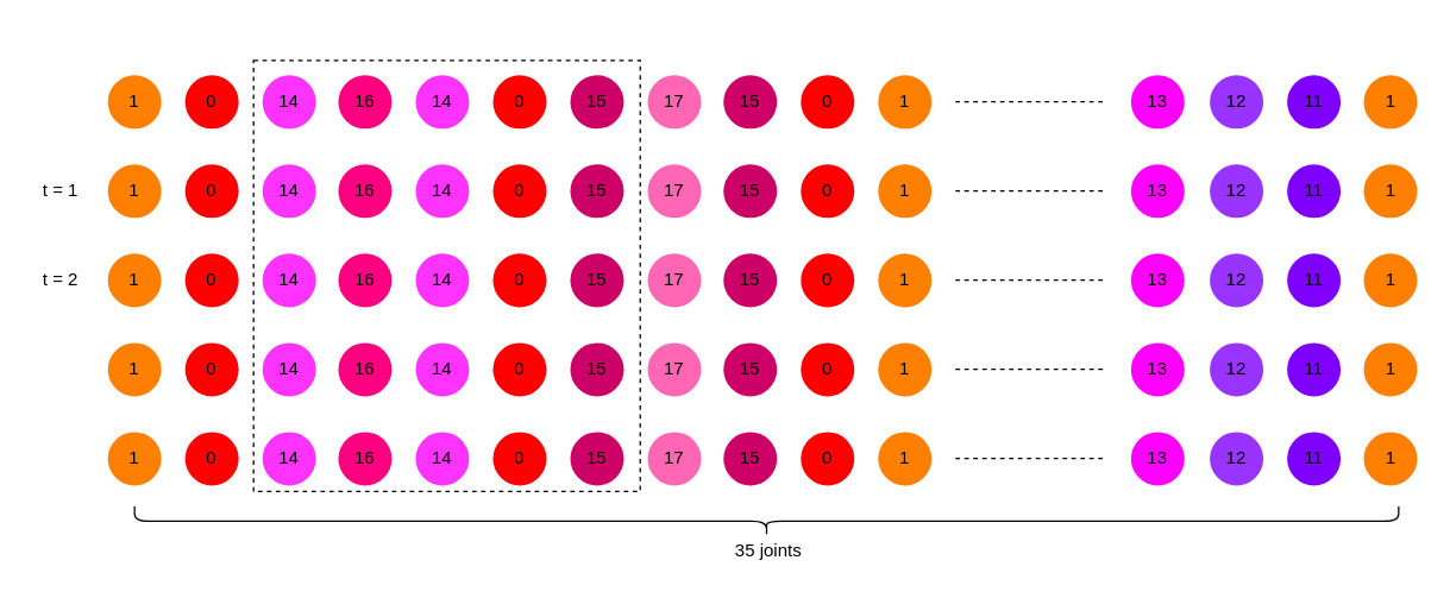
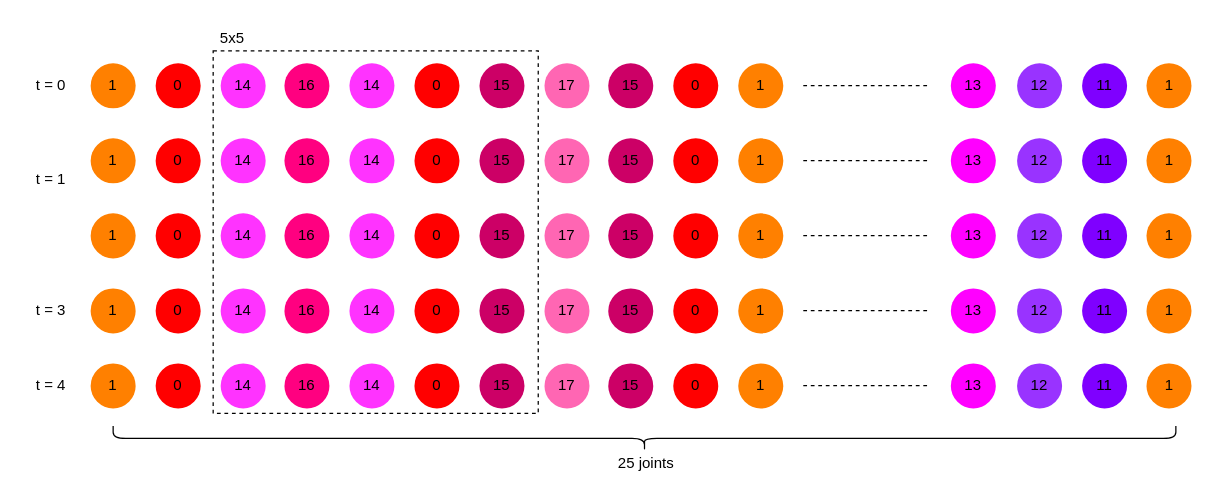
  <mxCell id="0" />
  <mxCell id="1" parent="0" />
  <mxCell id="2" value="1" style="ellipse;whiteSpace=wrap;html=1;aspect=fixed;fillColor=#FF8000;strokeColor=none;flipV=0;flipH=1;gradientColor=none;align=center;labelBackgroundColor=none;" parent="1" vertex="1"><mxGeometry x="72" y="50" width="36" height="36" as="geometry" /></mxCell>
  <mxCell id="3" value="0" style="ellipse;whiteSpace=wrap;html=1;aspect=fixed;strokeColor=none;fillColor=#FF0000;flipV=1;flipH=1;gradientColor=none;align=center;labelBackgroundColor=none;" parent="1" vertex="1"><mxGeometry x="124" y="50" width="36" height="36" as="geometry" /></mxCell>
  <mxCell id="4" value="14" style="ellipse;whiteSpace=wrap;html=1;aspect=fixed;flipV=0;flipH=1;strokeColor=none;fillColor=#FF33FF;gradientColor=none;align=center;labelBackgroundColor=none;" parent="1" vertex="1"><mxGeometry x="176" y="50" width="36" height="36" as="geometry" /></mxCell>
  <mxCell id="5" value="16" style="ellipse;whiteSpace=wrap;html=1;aspect=fixed;flipV=0;flipH=1;strokeColor=none;fillColor=#FF0080;gradientColor=none;align=center;labelBackgroundColor=none;" parent="1" vertex="1"><mxGeometry x="227" y="50" width="36" height="36" as="geometry" /></mxCell>
  <mxCell id="6" value="14" style="ellipse;whiteSpace=wrap;html=1;aspect=fixed;flipV=0;flipH=1;strokeColor=none;fillColor=#FF33FF;gradientColor=none;align=center;labelBackgroundColor=none;" parent="1" vertex="1"><mxGeometry x="279" y="50" width="36" height="36" as="geometry" /></mxCell>
  <mxCell id="7" value="0" style="ellipse;whiteSpace=wrap;html=1;aspect=fixed;strokeColor=none;fillColor=#FF0000;flipV=1;flipH=1;gradientColor=none;align=center;labelBackgroundColor=none;" parent="1" vertex="1"><mxGeometry x="331" y="50" width="36" height="36" as="geometry" /></mxCell>
  <mxCell id="8" value="15" style="ellipse;whiteSpace=wrap;html=1;aspect=fixed;flipV=0;flipH=1;strokeColor=none;fillColor=#CC0066;gradientColor=none;align=center;labelBackgroundColor=none;" parent="1" vertex="1"><mxGeometry x="383" y="50" width="36" height="36" as="geometry" /></mxCell>
  <mxCell id="9" value="17" style="ellipse;whiteSpace=wrap;html=1;aspect=fixed;flipV=0;flipH=1;strokeColor=none;fillColor=#FF66B3;gradientColor=none;align=center;labelBackgroundColor=none;" parent="1" vertex="1"><mxGeometry x="435" y="50" width="36" height="36" as="geometry" /></mxCell>
  <mxCell id="10" value="15" style="ellipse;whiteSpace=wrap;html=1;aspect=fixed;flipV=0;flipH=1;strokeColor=none;fillColor=#CC0066;gradientColor=none;align=center;labelBackgroundColor=none;" parent="1" vertex="1"><mxGeometry x="486" y="50" width="36" height="36" as="geometry" /></mxCell>
  <mxCell id="11" value="0" style="ellipse;whiteSpace=wrap;html=1;aspect=fixed;strokeColor=none;fillColor=#FF0000;flipV=1;flipH=1;gradientColor=none;align=center;labelBackgroundColor=none;" parent="1" vertex="1"><mxGeometry x="538" y="50" width="36" height="36" as="geometry" /></mxCell>
  <mxCell id="12" value="1" style="ellipse;whiteSpace=wrap;html=1;aspect=fixed;fillColor=#FF8000;strokeColor=none;flipV=0;flipH=1;gradientColor=none;align=center;labelBackgroundColor=none;" parent="1" vertex="1"><mxGeometry x="590" y="50" width="36" height="36" as="geometry" /></mxCell>
  <mxCell id="13" value="" style="endArrow=none;dashed=1;html=1;" parent="1" edge="1"><mxGeometry width="50" height="50" relative="1" as="geometry"><mxPoint x="642" y="67.83" as="sourcePoint" /><mxPoint x="742" y="67.83" as="targetPoint" /></mxGeometry></mxCell>
  <mxCell id="14" value="13" style="ellipse;whiteSpace=wrap;html=1;aspect=fixed;flipV=0;flipH=1;strokeColor=none;fillColor=#FF00FF;gradientColor=none;align=center;labelBackgroundColor=none;" parent="1" vertex="1"><mxGeometry x="760" y="50" width="36" height="36" as="geometry" /></mxCell>
  <mxCell id="15" value="12" style="ellipse;whiteSpace=wrap;html=1;aspect=fixed;flipV=0;flipH=1;strokeColor=none;fillColor=#9933FF;gradientColor=none;align=center;labelBackgroundColor=none;" parent="1" vertex="1"><mxGeometry x="813" y="50" width="36" height="36" as="geometry" /></mxCell>
  <mxCell id="16" value="11" style="ellipse;whiteSpace=wrap;html=1;aspect=fixed;flipV=0;flipH=1;strokeColor=none;fillColor=#7F00FF;gradientColor=none;align=center;labelBackgroundColor=none;" parent="1" vertex="1"><mxGeometry x="865" y="50" width="36" height="36" as="geometry" /></mxCell>
  <mxCell id="17" value="1" style="ellipse;whiteSpace=wrap;html=1;aspect=fixed;fillColor=#FF8000;strokeColor=none;flipV=0;flipH=1;gradientColor=none;align=center;labelBackgroundColor=none;" parent="1" vertex="1"><mxGeometry x="916.5" y="50" width="36" height="36" as="geometry" /></mxCell>
+ <mxCell id="18" value="t = 0" style="text;html=1;align=center;verticalAlign=middle;resizable=0;points=[];autosize=1;" parent="1" vertex="1"><mxGeometry x="20" y="58" width="40" height="20" as="geometry" /></mxCell>
  <mxCell id="19" value="1" style="ellipse;whiteSpace=wrap;html=1;aspect=fixed;fillColor=#FF8000;strokeColor=none;flipV=0;flipH=1;gradientColor=none;align=center;labelBackgroundColor=none;" parent="1" vertex="1"><mxGeometry x="72" y="110" width="36" height="36" as="geometry" /></mxCell>
  <mxCell id="20" value="0" style="ellipse;whiteSpace=wrap;html=1;aspect=fixed;strokeColor=none;fillColor=#FF0000;flipV=1;flipH=1;gradientColor=none;align=center;labelBackgroundColor=none;" parent="1" vertex="1"><mxGeometry x="124" y="110" width="36" height="36" as="geometry" /></mxCell>
  <mxCell id="21" value="14" style="ellipse;whiteSpace=wrap;html=1;aspect=fixed;flipV=0;flipH=1;strokeColor=none;fillColor=#FF33FF;gradientColor=none;align=center;labelBackgroundColor=none;" parent="1" vertex="1"><mxGeometry x="176" y="110" width="36" height="36" as="geometry" /></mxCell>
  <mxCell id="22" value="16" style="ellipse;whiteSpace=wrap;html=1;aspect=fixed;flipV=0;flipH=1;strokeColor=none;fillColor=#FF0080;gradientColor=none;align=center;labelBackgroundColor=none;" parent="1" vertex="1"><mxGeometry x="227" y="110" width="36" height="36" as="geometry" /></mxCell>
  <mxCell id="23" value="14" style="ellipse;whiteSpace=wrap;html=1;aspect=fixed;flipV=0;flipH=1;strokeColor=none;fillColor=#FF33FF;gradientColor=none;align=center;labelBackgroundColor=none;" parent="1" vertex="1"><mxGeometry x="279" y="110" width="36" height="36" as="geometry" /></mxCell>
  <mxCell id="24" value="0" style="ellipse;whiteSpace=wrap;html=1;aspect=fixed;strokeColor=none;fillColor=#FF0000;flipV=1;flipH=1;gradientColor=none;align=center;labelBackgroundColor=none;" parent="1" vertex="1"><mxGeometry x="331" y="110" width="36" height="36" as="geometry" /></mxCell>
  <mxCell id="25" value="15" style="ellipse;whiteSpace=wrap;html=1;aspect=fixed;flipV=0;flipH=1;strokeColor=none;fillColor=#CC0066;gradientColor=none;align=center;labelBackgroundColor=none;" parent="1" vertex="1"><mxGeometry x="383" y="110" width="36" height="36" as="geometry" /></mxCell>
  <mxCell id="26" value="17" style="ellipse;whiteSpace=wrap;html=1;aspect=fixed;flipV=0;flipH=1;strokeColor=none;fillColor=#FF66B3;gradientColor=none;align=center;labelBackgroundColor=none;" parent="1" vertex="1"><mxGeometry x="435" y="110" width="36" height="36" as="geometry" /></mxCell>
  <mxCell id="27" value="15" style="ellipse;whiteSpace=wrap;html=1;aspect=fixed;flipV=0;flipH=1;strokeColor=none;fillColor=#CC0066;gradientColor=none;align=center;labelBackgroundColor=none;" parent="1" vertex="1"><mxGeometry x="486" y="110" width="36" height="36" as="geometry" /></mxCell>
  <mxCell id="28" value="0" style="ellipse;whiteSpace=wrap;html=1;aspect=fixed;strokeColor=none;fillColor=#FF0000;flipV=1;flipH=1;gradientColor=none;align=center;labelBackgroundColor=none;" parent="1" vertex="1"><mxGeometry x="538" y="110" width="36" height="36" as="geometry" /></mxCell>
  <mxCell id="29" value="1" style="ellipse;whiteSpace=wrap;html=1;aspect=fixed;fillColor=#FF8000;strokeColor=none;flipV=0;flipH=1;gradientColor=none;align=center;labelBackgroundColor=none;" parent="1" vertex="1"><mxGeometry x="590" y="110" width="36" height="36" as="geometry" /></mxCell>
  <mxCell id="30" value="" style="endArrow=none;dashed=1;html=1;" parent="1" edge="1"><mxGeometry width="50" height="50" relative="1" as="geometry"><mxPoint x="642" y="127.83" as="sourcePoint" /><mxPoint x="742" y="127.83" as="targetPoint" /></mxGeometry></mxCell>
  <mxCell id="31" value="13" style="ellipse;whiteSpace=wrap;html=1;aspect=fixed;flipV=0;flipH=1;strokeColor=none;fillColor=#FF00FF;gradientColor=none;align=center;labelBackgroundColor=none;" parent="1" vertex="1"><mxGeometry x="760" y="110" width="36" height="36" as="geometry" /></mxCell>
  <mxCell id="32" value="12" style="ellipse;whiteSpace=wrap;html=1;aspect=fixed;flipV=0;flipH=1;strokeColor=none;fillColor=#9933FF;gradientColor=none;align=center;labelBackgroundColor=none;" parent="1" vertex="1"><mxGeometry x="813" y="110" width="36" height="36" as="geometry" /></mxCell>
  <mxCell id="33" value="11" style="ellipse;whiteSpace=wrap;html=1;aspect=fixed;flipV=0;flipH=1;strokeColor=none;fillColor=#7F00FF;gradientColor=none;align=center;labelBackgroundColor=none;" parent="1" vertex="1"><mxGeometry x="865" y="110" width="36" height="36" as="geometry" /></mxCell>
  <mxCell id="34" value="1" style="ellipse;whiteSpace=wrap;html=1;aspect=fixed;fillColor=#FF8000;strokeColor=none;flipV=0;flipH=1;gradientColor=none;align=center;labelBackgroundColor=none;" parent="1" vertex="1"><mxGeometry x="916.5" y="110" width="36" height="36" as="geometry" /></mxCell>
- <mxCell id="35" value="t = 1" style="text;html=1;align=center;verticalAlign=middle;resizable=0;points=[];autosize=1;" parent="1" vertex="1"><mxGeometry x="20" y="118" width="40" height="20" as="geometry" /></mxCell>
+ <mxCell id="35" value="t = 1" style="text;html=1;align=center;verticalAlign=middle;resizable=0;points=[];autosize=1;" parent="1" vertex="1"><mxGeometry x="20" y="133" width="40" height="20" as="geometry" /></mxCell>
  <mxCell id="36" value="1" style="ellipse;whiteSpace=wrap;html=1;aspect=fixed;fillColor=#FF8000;strokeColor=none;flipV=0;flipH=1;gradientColor=none;align=center;labelBackgroundColor=none;" parent="1" vertex="1"><mxGeometry x="72" y="170" width="36" height="36" as="geometry" /></mxCell>
  <mxCell id="37" value="0" style="ellipse;whiteSpace=wrap;html=1;aspect=fixed;strokeColor=none;fillColor=#FF0000;flipV=1;flipH=1;gradientColor=none;align=center;labelBackgroundColor=none;" parent="1" vertex="1"><mxGeometry x="124" y="170" width="36" height="36" as="geometry" /></mxCell>
  <mxCell id="38" value="14" style="ellipse;whiteSpace=wrap;html=1;aspect=fixed;flipV=0;flipH=1;strokeColor=none;fillColor=#FF33FF;gradientColor=none;align=center;labelBackgroundColor=none;" parent="1" vertex="1"><mxGeometry x="176" y="170" width="36" height="36" as="geometry" /></mxCell>
  <mxCell id="39" value="16" style="ellipse;whiteSpace=wrap;html=1;aspect=fixed;flipV=0;flipH=1;strokeColor=none;fillColor=#FF0080;gradientColor=none;align=center;labelBackgroundColor=none;" parent="1" vertex="1"><mxGeometry x="227" y="170" width="36" height="36" as="geometry" /></mxCell>
  <mxCell id="40" value="14" style="ellipse;whiteSpace=wrap;html=1;aspect=fixed;flipV=0;flipH=1;strokeColor=none;fillColor=#FF33FF;gradientColor=none;align=center;labelBackgroundColor=none;" parent="1" vertex="1"><mxGeometry x="279" y="170" width="36" height="36" as="geometry" /></mxCell>
  <mxCell id="41" value="0" style="ellipse;whiteSpace=wrap;html=1;aspect=fixed;strokeColor=none;fillColor=#FF0000;flipV=1;flipH=1;gradientColor=none;align=center;labelBackgroundColor=none;" parent="1" vertex="1"><mxGeometry x="331" y="170" width="36" height="36" as="geometry" /></mxCell>
  <mxCell id="42" value="15" style="ellipse;whiteSpace=wrap;html=1;aspect=fixed;flipV=0;flipH=1;strokeColor=none;fillColor=#CC0066;gradientColor=none;align=center;labelBackgroundColor=none;" parent="1" vertex="1"><mxGeometry x="383" y="170" width="36" height="36" as="geometry" /></mxCell>
  <mxCell id="43" value="17" style="ellipse;whiteSpace=wrap;html=1;aspect=fixed;flipV=0;flipH=1;strokeColor=none;fillColor=#FF66B3;gradientColor=none;align=center;labelBackgroundColor=none;" parent="1" vertex="1"><mxGeometry x="435" y="170" width="36" height="36" as="geometry" /></mxCell>
  <mxCell id="44" value="15" style="ellipse;whiteSpace=wrap;html=1;aspect=fixed;flipV=0;flipH=1;strokeColor=none;fillColor=#CC0066;gradientColor=none;align=center;labelBackgroundColor=none;" parent="1" vertex="1"><mxGeometry x="486" y="170" width="36" height="36" as="geometry" /></mxCell>
  <mxCell id="45" value="0" style="ellipse;whiteSpace=wrap;html=1;aspect=fixed;strokeColor=none;fillColor=#FF0000;flipV=1;flipH=1;gradientColor=none;align=center;labelBackgroundColor=none;" parent="1" vertex="1"><mxGeometry x="538" y="170" width="36" height="36" as="geometry" /></mxCell>
  <mxCell id="46" value="1" style="ellipse;whiteSpace=wrap;html=1;aspect=fixed;fillColor=#FF8000;strokeColor=none;flipV=0;flipH=1;gradientColor=none;align=center;labelBackgroundColor=none;" parent="1" vertex="1"><mxGeometry x="590" y="170" width="36" height="36" as="geometry" /></mxCell>
  <mxCell id="47" value="" style="endArrow=none;dashed=1;html=1;" parent="1" edge="1"><mxGeometry width="50" height="50" relative="1" as="geometry"><mxPoint x="642" y="187.83" as="sourcePoint" /><mxPoint x="742" y="187.83" as="targetPoint" /></mxGeometry></mxCell>
  <mxCell id="48" value="13" style="ellipse;whiteSpace=wrap;html=1;aspect=fixed;flipV=0;flipH=1;strokeColor=none;fillColor=#FF00FF;gradientColor=none;align=center;labelBackgroundColor=none;" parent="1" vertex="1"><mxGeometry x="760" y="170" width="36" height="36" as="geometry" /></mxCell>
  <mxCell id="49" value="12" style="ellipse;whiteSpace=wrap;html=1;aspect=fixed;flipV=0;flipH=1;strokeColor=none;fillColor=#9933FF;gradientColor=none;align=center;labelBackgroundColor=none;" parent="1" vertex="1"><mxGeometry x="813" y="170" width="36" height="36" as="geometry" /></mxCell>
  <mxCell id="50" value="11" style="ellipse;whiteSpace=wrap;html=1;aspect=fixed;flipV=0;flipH=1;strokeColor=none;fillColor=#7F00FF;gradientColor=none;align=center;labelBackgroundColor=none;" parent="1" vertex="1"><mxGeometry x="865" y="170" width="36" height="36" as="geometry" /></mxCell>
  <mxCell id="51" value="1" style="ellipse;whiteSpace=wrap;html=1;aspect=fixed;fillColor=#FF8000;strokeColor=none;flipV=0;flipH=1;gradientColor=none;align=center;labelBackgroundColor=none;" parent="1" vertex="1"><mxGeometry x="916.5" y="170" width="36" height="36" as="geometry" /></mxCell>
- <mxCell id="52" value="t = 2" style="text;html=1;align=center;verticalAlign=middle;resizable=0;points=[];autosize=1;" parent="1" vertex="1"><mxGeometry x="20" y="178" width="40" height="20" as="geometry" /></mxCell>
  <mxCell id="53" value="1" style="ellipse;whiteSpace=wrap;html=1;aspect=fixed;fillColor=#FF8000;strokeColor=none;flipV=0;flipH=1;gradientColor=none;align=center;labelBackgroundColor=none;" parent="1" vertex="1"><mxGeometry x="72" y="230" width="36" height="36" as="geometry" /></mxCell>
  <mxCell id="54" value="0" style="ellipse;whiteSpace=wrap;html=1;aspect=fixed;strokeColor=none;fillColor=#FF0000;flipV=1;flipH=1;gradientColor=none;align=center;labelBackgroundColor=none;" parent="1" vertex="1"><mxGeometry x="124" y="230" width="36" height="36" as="geometry" /></mxCell>
  <mxCell id="55" value="14" style="ellipse;whiteSpace=wrap;html=1;aspect=fixed;flipV=0;flipH=1;strokeColor=none;fillColor=#FF33FF;gradientColor=none;align=center;labelBackgroundColor=none;" parent="1" vertex="1"><mxGeometry x="176" y="230" width="36" height="36" as="geometry" /></mxCell>
  <mxCell id="56" value="16" style="ellipse;whiteSpace=wrap;html=1;aspect=fixed;flipV=0;flipH=1;strokeColor=none;fillColor=#FF0080;gradientColor=none;align=center;labelBackgroundColor=none;" parent="1" vertex="1"><mxGeometry x="227" y="230" width="36" height="36" as="geometry" /></mxCell>
  <mxCell id="57" value="14" style="ellipse;whiteSpace=wrap;html=1;aspect=fixed;flipV=0;flipH=1;strokeColor=none;fillColor=#FF33FF;gradientColor=none;align=center;labelBackgroundColor=none;" parent="1" vertex="1"><mxGeometry x="279" y="230" width="36" height="36" as="geometry" /></mxCell>
  <mxCell id="58" value="0" style="ellipse;whiteSpace=wrap;html=1;aspect=fixed;strokeColor=none;fillColor=#FF0000;flipV=1;flipH=1;gradientColor=none;align=center;labelBackgroundColor=none;" parent="1" vertex="1"><mxGeometry x="331" y="230" width="36" height="36" as="geometry" /></mxCell>
  <mxCell id="59" value="15" style="ellipse;whiteSpace=wrap;html=1;aspect=fixed;flipV=0;flipH=1;strokeColor=none;fillColor=#CC0066;gradientColor=none;align=center;labelBackgroundColor=none;" parent="1" vertex="1"><mxGeometry x="383" y="230" width="36" height="36" as="geometry" /></mxCell>
  <mxCell id="60" value="17" style="ellipse;whiteSpace=wrap;html=1;aspect=fixed;flipV=0;flipH=1;strokeColor=none;fillColor=#FF66B3;gradientColor=none;align=center;labelBackgroundColor=none;" parent="1" vertex="1"><mxGeometry x="435" y="230" width="36" height="36" as="geometry" /></mxCell>
  <mxCell id="61" value="15" style="ellipse;whiteSpace=wrap;html=1;aspect=fixed;flipV=0;flipH=1;strokeColor=none;fillColor=#CC0066;gradientColor=none;align=center;labelBackgroundColor=none;" parent="1" vertex="1"><mxGeometry x="486" y="230" width="36" height="36" as="geometry" /></mxCell>
  <mxCell id="62" value="0" style="ellipse;whiteSpace=wrap;html=1;aspect=fixed;strokeColor=none;fillColor=#FF0000;flipV=1;flipH=1;gradientColor=none;align=center;labelBackgroundColor=none;" parent="1" vertex="1"><mxGeometry x="538" y="230" width="36" height="36" as="geometry" /></mxCell>
  <mxCell id="63" value="1" style="ellipse;whiteSpace=wrap;html=1;aspect=fixed;fillColor=#FF8000;strokeColor=none;flipV=0;flipH=1;gradientColor=none;align=center;labelBackgroundColor=none;" parent="1" vertex="1"><mxGeometry x="590" y="230" width="36" height="36" as="geometry" /></mxCell>
  <mxCell id="64" value="" style="endArrow=none;dashed=1;html=1;" parent="1" edge="1"><mxGeometry width="50" height="50" relative="1" as="geometry"><mxPoint x="642" y="247.83" as="sourcePoint" /><mxPoint x="742" y="247.83" as="targetPoint" /></mxGeometry></mxCell>
  <mxCell id="65" value="13" style="ellipse;whiteSpace=wrap;html=1;aspect=fixed;flipV=0;flipH=1;strokeColor=none;fillColor=#FF00FF;gradientColor=none;align=center;labelBackgroundColor=none;" parent="1" vertex="1"><mxGeometry x="760" y="230" width="36" height="36" as="geometry" /></mxCell>
  <mxCell id="66" value="12" style="ellipse;whiteSpace=wrap;html=1;aspect=fixed;flipV=0;flipH=1;strokeColor=none;fillColor=#9933FF;gradientColor=none;align=center;labelBackgroundColor=none;" parent="1" vertex="1"><mxGeometry x="813" y="230" width="36" height="36" as="geometry" /></mxCell>
  <mxCell id="67" value="11" style="ellipse;whiteSpace=wrap;html=1;aspect=fixed;flipV=0;flipH=1;strokeColor=none;fillColor=#7F00FF;gradientColor=none;align=center;labelBackgroundColor=none;" parent="1" vertex="1"><mxGeometry x="865" y="230" width="36" height="36" as="geometry" /></mxCell>
  <mxCell id="68" value="1" style="ellipse;whiteSpace=wrap;html=1;aspect=fixed;fillColor=#FF8000;strokeColor=none;flipV=0;flipH=1;gradientColor=none;align=center;labelBackgroundColor=none;" parent="1" vertex="1"><mxGeometry x="916.5" y="230" width="36" height="36" as="geometry" /></mxCell>
+ <mxCell id="69" value="t = 3" style="text;html=1;align=center;verticalAlign=middle;resizable=0;points=[];autosize=1;" parent="1" vertex="1"><mxGeometry x="20" y="238" width="40" height="20" as="geometry" /></mxCell>
  <mxCell id="70" value="1" style="ellipse;whiteSpace=wrap;html=1;aspect=fixed;fillColor=#FF8000;strokeColor=none;flipV=0;flipH=1;gradientColor=none;align=center;labelBackgroundColor=none;" parent="1" vertex="1"><mxGeometry x="72" y="290" width="36" height="36" as="geometry" /></mxCell>
  <mxCell id="71" value="0" style="ellipse;whiteSpace=wrap;html=1;aspect=fixed;strokeColor=none;fillColor=#FF0000;flipV=1;flipH=1;gradientColor=none;align=center;labelBackgroundColor=none;" parent="1" vertex="1"><mxGeometry x="124" y="290" width="36" height="36" as="geometry" /></mxCell>
  <mxCell id="72" value="14" style="ellipse;whiteSpace=wrap;html=1;aspect=fixed;flipV=0;flipH=1;strokeColor=none;fillColor=#FF33FF;gradientColor=none;align=center;labelBackgroundColor=none;" parent="1" vertex="1"><mxGeometry x="176" y="290" width="36" height="36" as="geometry" /></mxCell>
  <mxCell id="73" value="16" style="ellipse;whiteSpace=wrap;html=1;aspect=fixed;flipV=0;flipH=1;strokeColor=none;fillColor=#FF0080;gradientColor=none;align=center;labelBackgroundColor=none;" parent="1" vertex="1"><mxGeometry x="227" y="290" width="36" height="36" as="geometry" /></mxCell>
  <mxCell id="74" value="14" style="ellipse;whiteSpace=wrap;html=1;aspect=fixed;flipV=0;flipH=1;strokeColor=none;fillColor=#FF33FF;gradientColor=none;align=center;labelBackgroundColor=none;" parent="1" vertex="1"><mxGeometry x="279" y="290" width="36" height="36" as="geometry" /></mxCell>
  <mxCell id="75" value="0" style="ellipse;whiteSpace=wrap;html=1;aspect=fixed;strokeColor=none;fillColor=#FF0000;flipV=1;flipH=1;gradientColor=none;align=center;labelBackgroundColor=none;" parent="1" vertex="1"><mxGeometry x="331" y="290" width="36" height="36" as="geometry" /></mxCell>
  <mxCell id="76" value="15" style="ellipse;whiteSpace=wrap;html=1;aspect=fixed;flipV=0;flipH=1;strokeColor=none;fillColor=#CC0066;gradientColor=none;align=center;labelBackgroundColor=none;" parent="1" vertex="1"><mxGeometry x="383" y="290" width="36" height="36" as="geometry" /></mxCell>
  <mxCell id="77" value="17" style="ellipse;whiteSpace=wrap;html=1;aspect=fixed;flipV=0;flipH=1;strokeColor=none;fillColor=#FF66B3;gradientColor=none;align=center;labelBackgroundColor=none;" parent="1" vertex="1"><mxGeometry x="435" y="290" width="36" height="36" as="geometry" /></mxCell>
  <mxCell id="78" value="15" style="ellipse;whiteSpace=wrap;html=1;aspect=fixed;flipV=0;flipH=1;strokeColor=none;fillColor=#CC0066;gradientColor=none;align=center;labelBackgroundColor=none;" parent="1" vertex="1"><mxGeometry x="486" y="290" width="36" height="36" as="geometry" /></mxCell>
  <mxCell id="79" value="0" style="ellipse;whiteSpace=wrap;html=1;aspect=fixed;strokeColor=none;fillColor=#FF0000;flipV=1;flipH=1;gradientColor=none;align=center;labelBackgroundColor=none;" parent="1" vertex="1"><mxGeometry x="538" y="290" width="36" height="36" as="geometry" /></mxCell>
  <mxCell id="80" value="1" style="ellipse;whiteSpace=wrap;html=1;aspect=fixed;fillColor=#FF8000;strokeColor=none;flipV=0;flipH=1;gradientColor=none;align=center;labelBackgroundColor=none;" parent="1" vertex="1"><mxGeometry x="590" y="290" width="36" height="36" as="geometry" /></mxCell>
  <mxCell id="81" value="" style="endArrow=none;dashed=1;html=1;" parent="1" edge="1"><mxGeometry width="50" height="50" relative="1" as="geometry"><mxPoint x="642" y="307.83" as="sourcePoint" /><mxPoint x="742" y="307.83" as="targetPoint" /></mxGeometry></mxCell>
  <mxCell id="82" value="13" style="ellipse;whiteSpace=wrap;html=1;aspect=fixed;flipV=0;flipH=1;strokeColor=none;fillColor=#FF00FF;gradientColor=none;align=center;labelBackgroundColor=none;" parent="1" vertex="1"><mxGeometry x="760" y="290" width="36" height="36" as="geometry" /></mxCell>
  <mxCell id="83" value="12" style="ellipse;whiteSpace=wrap;html=1;aspect=fixed;flipV=0;flipH=1;strokeColor=none;fillColor=#9933FF;gradientColor=none;align=center;labelBackgroundColor=none;" parent="1" vertex="1"><mxGeometry x="813" y="290" width="36" height="36" as="geometry" /></mxCell>
  <mxCell id="84" value="11" style="ellipse;whiteSpace=wrap;html=1;aspect=fixed;flipV=0;flipH=1;strokeColor=none;fillColor=#7F00FF;gradientColor=none;align=center;labelBackgroundColor=none;" parent="1" vertex="1"><mxGeometry x="865" y="290" width="36" height="36" as="geometry" /></mxCell>
  <mxCell id="85" value="1" style="ellipse;whiteSpace=wrap;html=1;aspect=fixed;fillColor=#FF8000;strokeColor=none;flipV=0;flipH=1;gradientColor=none;align=center;labelBackgroundColor=none;" parent="1" vertex="1"><mxGeometry x="916.5" y="290" width="36" height="36" as="geometry" /></mxCell>
+ <mxCell id="86" value="t = 4" style="text;html=1;align=center;verticalAlign=middle;resizable=0;points=[];autosize=1;" parent="1" vertex="1"><mxGeometry x="20" y="298" width="40" height="20" as="geometry" /></mxCell>
  <mxCell id="87" value="" style="rounded=0;whiteSpace=wrap;html=1;shadow=0;dashed=1;labelBackgroundColor=none;strokeColor=#000000;fillColor=none;gradientColor=none;align=center;" parent="1" vertex="1"><mxGeometry x="170" y="40" width="260" height="290" as="geometry" /></mxCell>
+ <mxCell id="88" value="5x5" style="text;html=1;align=center;verticalAlign=middle;resizable=0;points=[];autosize=1;" parent="1" vertex="1"><mxGeometry x="170" y="20" width="30" height="20" as="geometry" /></mxCell>
  <mxCell id="89" value="" style="shape=curlyBracket;whiteSpace=wrap;html=1;rounded=1;flipH=0;flipV=0;direction=north;" vertex="1" parent="1"><mxGeometry x="90" y="340" width="850" height="20" as="geometry" /></mxCell>
- <mxCell id="90" value="35 joints" style="text;html=1;align=center;verticalAlign=middle;resizable=0;points=[];autosize=1;" vertex="1" parent="1"><mxGeometry x="486" y="360" width="60" height="20" as="geometry" /></mxCell>
+ <mxCell id="90" value="25 joints" style="text;html=1;align=center;verticalAlign=middle;resizable=0;points=[];autosize=1;" vertex="1" parent="1"><mxGeometry x="486" y="360" width="60" height="20" as="geometry" /></mxCell>
